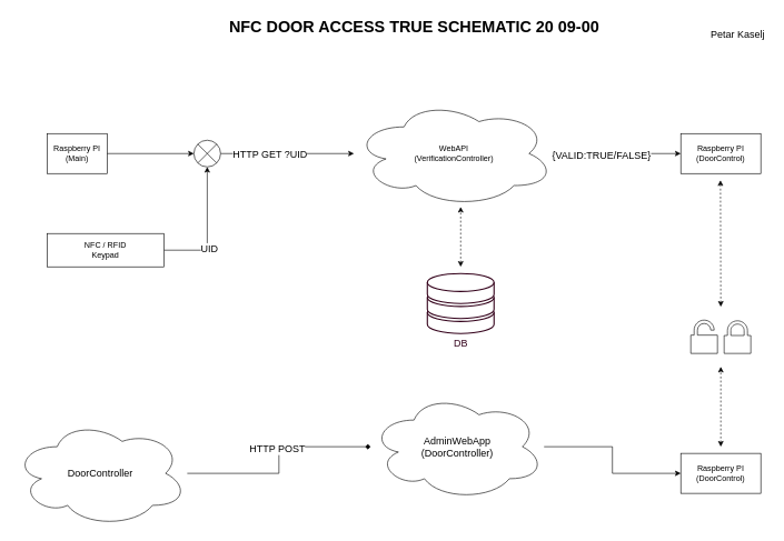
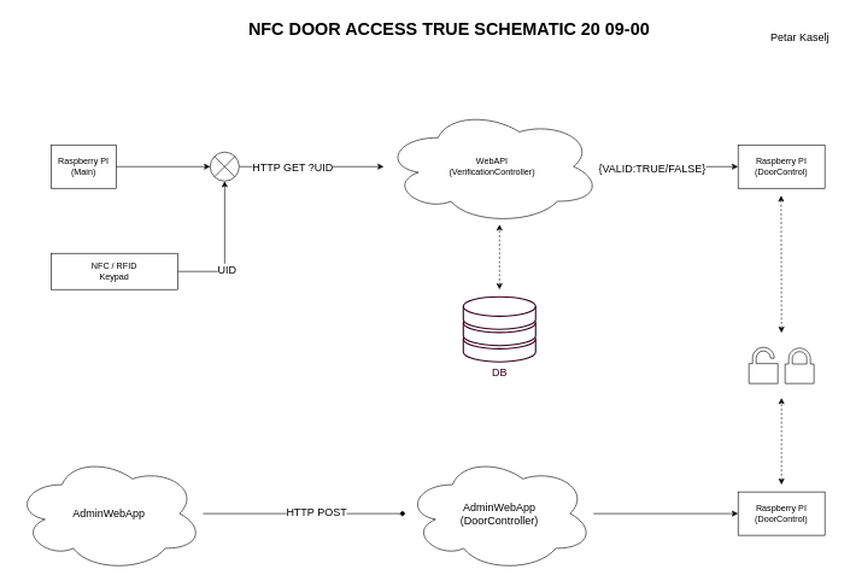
  <mxCell id="0" />
  <mxCell id="1" parent="0" />
  <mxCell id="2" value="Raspberry PI&lt;br&gt;(Main)" style="rounded=0;whiteSpace=wrap;html=1;" vertex="1" parent="1"><mxGeometry x="70" y="200" width="90" height="60" as="geometry" /></mxCell>
  <mxCell id="3" style="edgeStyle=orthogonalEdgeStyle;rounded=0;orthogonalLoop=1;jettySize=auto;html=1;exitX=1;exitY=0.5;exitDx=0;exitDy=0;" edge="1" parent="1" source="5" target="14"><mxGeometry relative="1" as="geometry" /></mxCell>
  <mxCell id="4" value="HTTP GET ?UID" style="edgeLabel;html=1;align=center;verticalAlign=middle;resizable=0;points=[];fontSize=15;" vertex="1" connectable="0" parent="3"><mxGeometry x="-0.269" y="1" relative="1" as="geometry"><mxPoint as="offset" /></mxGeometry></mxCell>
  <mxCell id="5" value="" style="ellipse;whiteSpace=wrap;html=1;aspect=fixed;" vertex="1" parent="1"><mxGeometry x="290" y="210" width="40" height="40" as="geometry" /></mxCell>
  <mxCell id="6" value="" style="endArrow=none;html=1;entryX=1;entryY=0;entryDx=0;entryDy=0;" edge="1" parent="1" target="5"><mxGeometry width="50" height="50" relative="1" as="geometry"><mxPoint x="296" y="244" as="sourcePoint" /><mxPoint x="500" y="500" as="targetPoint" /></mxGeometry></mxCell>
  <mxCell id="7" value="" style="endArrow=none;html=1;exitX=0;exitY=0;exitDx=0;exitDy=0;entryX=1;entryY=1;entryDx=0;entryDy=0;" edge="1" parent="1" source="5" target="5"><mxGeometry width="50" height="50" relative="1" as="geometry"><mxPoint x="450" y="550" as="sourcePoint" /><mxPoint x="500" y="500" as="targetPoint" /></mxGeometry></mxCell>
  <mxCell id="8" value="" style="endArrow=classic;html=1;exitX=1;exitY=0.5;exitDx=0;exitDy=0;entryX=0;entryY=0.5;entryDx=0;entryDy=0;" edge="1" parent="1" source="2" target="5"><mxGeometry width="50" height="50" relative="1" as="geometry"><mxPoint x="390" y="470" as="sourcePoint" /><mxPoint x="440" y="420" as="targetPoint" /></mxGeometry></mxCell>
  <mxCell id="9" style="edgeStyle=orthogonalEdgeStyle;rounded=0;orthogonalLoop=1;jettySize=auto;html=1;exitX=1;exitY=0.5;exitDx=0;exitDy=0;entryX=0.5;entryY=1;entryDx=0;entryDy=0;" edge="1" parent="1" source="11" target="5"><mxGeometry relative="1" as="geometry" /></mxCell>
  <mxCell id="10" value="&lt;font style=&quot;font-size: 15px;&quot;&gt;UID&lt;/font&gt;" style="edgeLabel;html=1;align=center;verticalAlign=middle;resizable=0;points=[];fontSize=15;" vertex="1" connectable="0" parent="9"><mxGeometry x="-0.289" y="-2" relative="1" as="geometry"><mxPoint as="offset" /></mxGeometry></mxCell>
  <mxCell id="11" value="NFC / RFID&lt;br&gt;Keypad" style="rounded=0;whiteSpace=wrap;html=1;" vertex="1" parent="1"><mxGeometry x="70" y="350" width="175" height="50" as="geometry" /></mxCell>
  <mxCell id="12" style="edgeStyle=orthogonalEdgeStyle;rounded=0;orthogonalLoop=1;jettySize=auto;html=1;" edge="1" parent="1" source="14" target="15"><mxGeometry relative="1" as="geometry" /></mxCell>
  <mxCell id="13" value="{VALID:TRUE/FALSE}" style="edgeLabel;html=1;align=center;verticalAlign=middle;resizable=0;points=[];fontSize=15;" vertex="1" connectable="0" parent="12"><mxGeometry x="-0.26" y="-1" relative="1" as="geometry"><mxPoint as="offset" /></mxGeometry></mxCell>
  <mxCell id="14" value="WebAPI&lt;br&gt;(VerificationController)" style="ellipse;shape=cloud;whiteSpace=wrap;html=1;" vertex="1" parent="1"><mxGeometry x="530" y="150" width="300" height="160" as="geometry" /></mxCell>
  <mxCell id="15" value="Raspberry PI&lt;br&gt;(DoorControl)" style="rounded=0;whiteSpace=wrap;html=1;" vertex="1" parent="1"><mxGeometry x="1020" y="200" width="120" height="60" as="geometry" /></mxCell>
  <mxCell id="16" style="edgeStyle=orthogonalEdgeStyle;rounded=0;orthogonalLoop=1;jettySize=auto;html=1;fontSize=15;endArrow=diamond;" edge="1" parent="1" source="18" target="25"><mxGeometry relative="1" as="geometry" /></mxCell>
  <mxCell id="17" value="HTTP POST" style="edgeLabel;html=1;align=center;verticalAlign=middle;resizable=0;points=[];fontSize=15;" vertex="1" connectable="0" parent="16"><mxGeometry x="0.111" y="3" relative="1" as="geometry"><mxPoint as="offset" /></mxGeometry></mxCell>
- <mxCell id="18" value="DoorController" style="ellipse;shape=cloud;whiteSpace=wrap;html=1;fontSize=15;" vertex="1" parent="1"><mxGeometry x="20" y="630" width="260" height="160" as="geometry" /></mxCell>
+ <mxCell id="18" value="AdminWebApp" style="ellipse;shape=cloud;whiteSpace=wrap;html=1;fontSize=15;" vertex="1" parent="1"><mxGeometry x="20" y="630" width="260" height="160" as="geometry" /></mxCell>
  <mxCell id="19" value="&lt;font color=&quot;#33001a&quot; style=&quot;font-size: 15px&quot;&gt;DB&lt;/font&gt;" style="fontColor=#0066CC;verticalAlign=top;verticalLabelPosition=bottom;labelPosition=center;align=center;html=1;outlineConnect=0;gradientColor=none;gradientDirection=north;strokeWidth=2;shape=mxgraph.networks.storage;strokeColor=#33001A;fillColor=#FFFFFF;" vertex="1" parent="1"><mxGeometry x="640" y="410" width="100" height="90" as="geometry" /></mxCell>
  <mxCell id="20" value="" style="endArrow=classic;startArrow=classic;html=1;fontSize=15;dashed=1;" edge="1" parent="1"><mxGeometry width="50" height="50" relative="1" as="geometry"><mxPoint x="690" y="400" as="sourcePoint" /><mxPoint x="690" y="310" as="targetPoint" /></mxGeometry></mxCell>
  <mxCell id="21" value="" style="fontColor=#0066CC;verticalAlign=top;verticalLabelPosition=bottom;labelPosition=center;align=center;html=1;outlineConnect=0;gradientColor=none;gradientDirection=north;strokeWidth=2;shape=mxgraph.networks.unsecure;fillColor=#FFFFFF;" vertex="1" parent="1"><mxGeometry x="1035" y="480" width="40" height="50" as="geometry" /></mxCell>
  <mxCell id="22" value="" style="fontColor=#0066CC;verticalAlign=top;verticalLabelPosition=bottom;labelPosition=center;align=center;html=1;outlineConnect=0;gradientColor=none;gradientDirection=north;strokeWidth=2;shape=mxgraph.networks.secured;fillColor=#FFFFFF;" vertex="1" parent="1"><mxGeometry x="1085" y="481" width="40" height="49" as="geometry" /></mxCell>
  <mxCell id="23" value="" style="endArrow=classic;startArrow=classic;html=1;fontSize=15;dashed=1;" edge="1" parent="1"><mxGeometry width="50" height="50" relative="1" as="geometry"><mxPoint x="1080" y="460" as="sourcePoint" /><mxPoint x="1079.5" y="270" as="targetPoint" /></mxGeometry></mxCell>
  <mxCell id="24" style="edgeStyle=orthogonalEdgeStyle;rounded=0;orthogonalLoop=1;jettySize=auto;html=1;fontSize=15;entryX=0;entryY=0.5;entryDx=0;entryDy=0;" edge="1" parent="1" source="25" target="26"><mxGeometry relative="1" as="geometry"><mxPoint x="1010" y="710" as="targetPoint" /></mxGeometry></mxCell>
- <mxCell id="25" value="AdminWebApp&lt;br&gt;(DoorController)" style="ellipse;shape=cloud;whiteSpace=wrap;html=1;fontSize=15;" vertex="1" parent="1"><mxGeometry x="555" y="590" width="260" height="160" as="geometry" /></mxCell>
+ <mxCell id="25" value="AdminWebApp&lt;br&gt;(DoorController)" style="ellipse;shape=cloud;whiteSpace=wrap;html=1;fontSize=15;" vertex="1" parent="1"><mxGeometry x="560" y="630" width="260" height="160" as="geometry" /></mxCell>
  <mxCell id="26" value="Raspberry PI&lt;br&gt;(DoorControl)" style="rounded=0;whiteSpace=wrap;html=1;" vertex="1" parent="1"><mxGeometry x="1020" y="680" width="120" height="60" as="geometry" /></mxCell>
  <mxCell id="27" value="" style="endArrow=classic;startArrow=classic;html=1;fontSize=15;dashed=1;" edge="1" parent="1"><mxGeometry width="50" height="50" relative="1" as="geometry"><mxPoint x="1080" y="670" as="sourcePoint" /><mxPoint x="1080" y="550" as="targetPoint" /></mxGeometry></mxCell>
  <mxCell id="28" value="NFC DOOR ACCESS TRUE SCHEMATIC 20 09-00" style="text;strokeColor=none;fillColor=none;html=1;fontSize=24;fontStyle=1;verticalAlign=middle;align=center;" vertex="1" parent="1"><mxGeometry x="570" width="100" height="40" as="geometry" y="20" /></mxCell>
  <mxCell id="29" value="Petar Kaselj" style="text;html=1;strokeColor=none;fillColor=none;align=center;verticalAlign=middle;whiteSpace=wrap;rounded=0;fontSize=15;" vertex="1" parent="1"><mxGeometry x="1057.5" y="30" width="95" height="40" as="geometry" /></mxCell>
